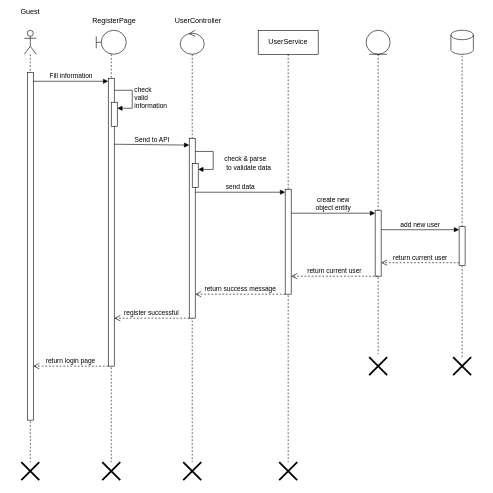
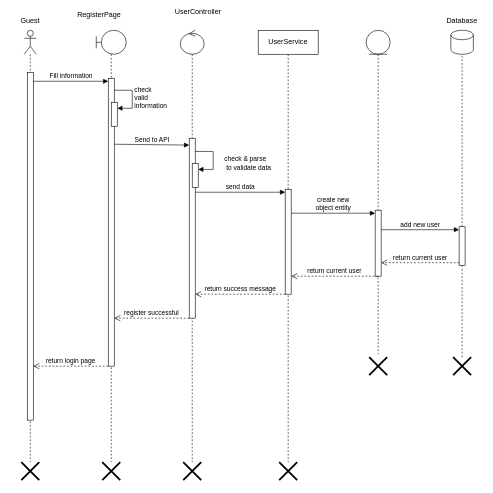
  <mxCell id="0" />
  <mxCell id="1" parent="0" />
  <mxCell id="2" value="" style="shape=umlLifeline;perimeter=lifelinePerimeter;whiteSpace=wrap;html=1;container=1;dropTarget=0;collapsible=0;recursiveResize=0;outlineConnect=0;portConstraint=eastwest;newEdgeStyle={&quot;curved&quot;:0,&quot;rounded&quot;:0};participant=umlActor;" parent="1" vertex="1"><mxGeometry x="40" y="50" width="20" height="720" as="geometry" /></mxCell>
  <mxCell id="3" value="" style="html=1;points=[[0,0,0,0,5],[0,1,0,0,-5],[1,0,0,0,5],[1,1,0,0,-5]];perimeter=orthogonalPerimeter;outlineConnect=0;targetShapes=umlLifeline;portConstraint=eastwest;newEdgeStyle={&quot;curved&quot;:0,&quot;rounded&quot;:0};" parent="2" vertex="1"><mxGeometry x="5" y="70" width="10" height="580" as="geometry" /></mxCell>
- <mxCell id="4" value="Guest" style="text;html=1;strokeColor=none;fillColor=none;align=center;verticalAlign=middle;whiteSpace=wrap;rounded=0;" parent="1" vertex="1"><mxGeometry x="20" y="5" width="60" height="30" as="geometry" /></mxCell>
+ <mxCell id="4" value="Guest" style="text;html=1;strokeColor=none;fillColor=none;align=center;verticalAlign=middle;whiteSpace=wrap;rounded=0;" parent="1" vertex="1"><mxGeometry x="20" y="20" width="60" height="30" as="geometry" /></mxCell>
  <mxCell id="5" value="" style="shape=umlLifeline;perimeter=lifelinePerimeter;whiteSpace=wrap;html=1;container=1;dropTarget=0;collapsible=0;recursiveResize=0;outlineConnect=0;portConstraint=eastwest;newEdgeStyle={&quot;curved&quot;:0,&quot;rounded&quot;:0};participant=umlBoundary;" parent="1" vertex="1"><mxGeometry x="160" y="50" width="50" height="720" as="geometry" /></mxCell>
  <mxCell id="6" value="" style="html=1;points=[[0,0,0,0,5],[0,1,0,0,-5],[1,0,0,0,5],[1,1,0,0,-5]];perimeter=orthogonalPerimeter;outlineConnect=0;targetShapes=umlLifeline;portConstraint=eastwest;newEdgeStyle={&quot;curved&quot;:0,&quot;rounded&quot;:0};" parent="5" vertex="1"><mxGeometry x="20" y="80" width="10" height="480" as="geometry" /></mxCell>
  <mxCell id="7" value="" style="html=1;points=[[0,0,0,0,5],[0,1,0,0,-5],[1,0,0,0,5],[1,1,0,0,-5]];perimeter=orthogonalPerimeter;outlineConnect=0;targetShapes=umlLifeline;portConstraint=eastwest;newEdgeStyle={&quot;curved&quot;:0,&quot;rounded&quot;:0};" parent="5" vertex="1"><mxGeometry x="25" y="120" width="10" height="40" as="geometry" /></mxCell>
  <mxCell id="8" value="check &lt;br&gt;valid &lt;br&gt;information" style="html=1;align=left;spacingLeft=2;endArrow=block;rounded=0;edgeStyle=orthogonalEdgeStyle;curved=0;rounded=0;" parent="5" target="7" edge="1"><mxGeometry relative="1" as="geometry"><mxPoint x="30" y="100" as="sourcePoint" /><Array as="points"><mxPoint x="60" y="130" /></Array></mxGeometry></mxCell>
- <mxCell id="9" value="RegisterPage" style="text;html=1;strokeColor=none;fillColor=none;align=center;verticalAlign=middle;whiteSpace=wrap;rounded=0;" parent="1" vertex="1"><mxGeometry x="160" y="20" width="60" height="30" as="geometry" /></mxCell>
+ <mxCell id="9" value="RegisterPage" style="text;html=1;strokeColor=none;fillColor=none;align=center;verticalAlign=middle;whiteSpace=wrap;rounded=0;" parent="1" vertex="1"><mxGeometry x="135" y="10" width="60" height="30" as="geometry" /></mxCell>
  <mxCell id="10" value="Fill information" style="html=1;verticalAlign=bottom;startArrow=none;endArrow=block;startSize=8;curved=0;rounded=0;entryX=0;entryY=0;entryDx=0;entryDy=5;startFill=0;" parent="1" source="3" target="6" edge="1"><mxGeometry relative="1" as="geometry"><mxPoint x="60" y="135" as="sourcePoint" /></mxGeometry></mxCell>
  <mxCell id="11" value="Send to API" style="html=1;verticalAlign=bottom;startArrow=none;endArrow=block;startSize=8;curved=0;rounded=0;entryX=0;entryY=0.063;entryDx=0;entryDy=0;entryPerimeter=0;startFill=0;" parent="1" edge="1"><mxGeometry relative="1" as="geometry"><mxPoint x="190" y="240" as="sourcePoint" /><mxPoint x="315" y="241.42" as="targetPoint" /></mxGeometry></mxCell>
  <mxCell id="12" value="" style="shape=umlLifeline;perimeter=lifelinePerimeter;whiteSpace=wrap;html=1;container=1;dropTarget=0;collapsible=0;recursiveResize=0;outlineConnect=0;portConstraint=eastwest;newEdgeStyle={&quot;curved&quot;:0,&quot;rounded&quot;:0};participant=umlControl;" parent="1" vertex="1"><mxGeometry x="300" y="50" width="40" height="720" as="geometry" /></mxCell>
  <mxCell id="13" value="" style="html=1;points=[[0,0,0,0,5],[0,1,0,0,-5],[1,0,0,0,5],[1,1,0,0,-5]];perimeter=orthogonalPerimeter;outlineConnect=0;targetShapes=umlLifeline;portConstraint=eastwest;newEdgeStyle={&quot;curved&quot;:0,&quot;rounded&quot;:0};" parent="12" vertex="1"><mxGeometry x="15" y="180" width="10" height="300" as="geometry" /></mxCell>
  <mxCell id="14" value="" style="html=1;points=[[0,0,0,0,5],[0,1,0,0,-5],[1,0,0,0,5],[1,1,0,0,-5]];perimeter=orthogonalPerimeter;outlineConnect=0;targetShapes=umlLifeline;portConstraint=eastwest;newEdgeStyle={&quot;curved&quot;:0,&quot;rounded&quot;:0};" parent="12" vertex="1"><mxGeometry x="20" y="222" width="10" height="40" as="geometry" /></mxCell>
  <mxCell id="15" value="check &amp;amp; parse&lt;br&gt;&amp;nbsp;to validate data" style="html=1;align=left;spacingLeft=2;endArrow=block;rounded=0;edgeStyle=orthogonalEdgeStyle;curved=0;rounded=0;" parent="12" target="14" edge="1"><mxGeometry x="0.176" y="15" relative="1" as="geometry"><mxPoint x="25" y="202" as="sourcePoint" /><Array as="points"><mxPoint x="55" y="232" /></Array><mxPoint as="offset" /></mxGeometry></mxCell>
- <mxCell id="16" value="UserController" style="text;html=1;strokeColor=none;fillColor=none;align=center;verticalAlign=middle;whiteSpace=wrap;rounded=0;" parent="1" vertex="1"><mxGeometry x="300" y="20" width="60" height="30" as="geometry" /></mxCell>
+ <mxCell id="16" value="UserController" style="text;html=1;strokeColor=none;fillColor=none;align=center;verticalAlign=middle;whiteSpace=wrap;rounded=0;" parent="1" vertex="1"><mxGeometry x="300" y="5" width="60" height="30" as="geometry" /></mxCell>
  <mxCell id="17" value="UserService" style="shape=umlLifeline;perimeter=lifelinePerimeter;whiteSpace=wrap;html=1;container=1;dropTarget=0;collapsible=0;recursiveResize=0;outlineConnect=0;portConstraint=eastwest;newEdgeStyle={&quot;curved&quot;:0,&quot;rounded&quot;:0};" parent="1" vertex="1"><mxGeometry x="430" y="50" width="100" height="720" as="geometry" /></mxCell>
  <mxCell id="18" value="" style="html=1;points=[[0,0,0,0,5],[0,1,0,0,-5],[1,0,0,0,5],[1,1,0,0,-5]];perimeter=orthogonalPerimeter;outlineConnect=0;targetShapes=umlLifeline;portConstraint=eastwest;newEdgeStyle={&quot;curved&quot;:0,&quot;rounded&quot;:0};" parent="17" vertex="1"><mxGeometry x="45" y="265" width="10" height="175" as="geometry" /></mxCell>
  <mxCell id="19" value="send data" style="html=1;verticalAlign=bottom;startArrow=none;endArrow=block;startSize=8;curved=0;rounded=0;entryX=0;entryY=0;entryDx=0;entryDy=5;startFill=0;" parent="1" source="13" target="18" edge="1"><mxGeometry relative="1" as="geometry"><mxPoint x="405" y="320" as="sourcePoint" /></mxGeometry></mxCell>
  <mxCell id="20" value="" style="shape=umlLifeline;perimeter=lifelinePerimeter;whiteSpace=wrap;html=1;container=1;dropTarget=0;collapsible=0;recursiveResize=0;outlineConnect=0;portConstraint=eastwest;newEdgeStyle={&quot;curved&quot;:0,&quot;rounded&quot;:0};participant=umlEntity;" parent="1" vertex="1"><mxGeometry x="610" y="50" width="40" height="540" as="geometry" /></mxCell>
  <mxCell id="21" value="" style="html=1;points=[[0,0,0,0,5],[0,1,0,0,-5],[1,0,0,0,5],[1,1,0,0,-5]];perimeter=orthogonalPerimeter;outlineConnect=0;targetShapes=umlLifeline;portConstraint=eastwest;newEdgeStyle={&quot;curved&quot;:0,&quot;rounded&quot;:0};" parent="20" vertex="1"><mxGeometry x="15" y="300" width="10" height="110" as="geometry" /></mxCell>
  <mxCell id="22" value="create new&lt;br&gt;object entity" style="html=1;verticalAlign=bottom;startArrow=none;endArrow=block;startSize=8;curved=0;rounded=0;entryX=0;entryY=0;entryDx=0;entryDy=5;startFill=0;" parent="1" source="18" target="21" edge="1"><mxGeometry relative="1" as="geometry"><mxPoint x="550" y="385" as="sourcePoint" /></mxGeometry></mxCell>
  <mxCell id="23" value="" style="shape=cylinder3;whiteSpace=wrap;html=1;boundedLbl=1;backgroundOutline=1;size=7.833;" parent="1" vertex="1"><mxGeometry x="751.25" y="50" width="37.5" height="40" as="geometry" /></mxCell>
  <mxCell id="24" value="" style="endArrow=none;dashed=1;html=1;rounded=0;entryX=0.5;entryY=1;entryDx=0;entryDy=0;entryPerimeter=0;" parent="1" source="39" target="23" edge="1"><mxGeometry width="50" height="50" relative="1" as="geometry"><mxPoint x="770" y="610" as="sourcePoint" /><mxPoint x="511.25" y="10" as="targetPoint" /></mxGeometry></mxCell>
+ <mxCell id="25" value="Database" style="text;html=1;strokeColor=none;fillColor=none;align=center;verticalAlign=middle;whiteSpace=wrap;rounded=0;" parent="1" vertex="1"><mxGeometry x="740" y="20" width="60" height="30" as="geometry" /></mxCell>
  <mxCell id="26" value="add new user" style="html=1;verticalAlign=bottom;endArrow=block;curved=0;rounded=0;entryX=0;entryY=0;entryDx=0;entryDy=5;" parent="1" source="21" target="39" edge="1"><mxGeometry relative="1" as="geometry"><mxPoint x="695" y="400" as="sourcePoint" /></mxGeometry></mxCell>
  <mxCell id="27" value="return current user" style="html=1;verticalAlign=bottom;endArrow=open;dashed=1;endSize=8;curved=0;rounded=0;exitX=0;exitY=1;exitDx=0;exitDy=-5;" parent="1" source="39" target="21" edge="1"><mxGeometry relative="1" as="geometry"><mxPoint x="695" y="470" as="targetPoint" /></mxGeometry></mxCell>
  <mxCell id="28" value="return current user" style="html=1;verticalAlign=bottom;endArrow=open;dashed=1;endSize=8;curved=0;rounded=0;exitX=0;exitY=1;exitDx=0;exitDy=-5;" parent="1" edge="1"><mxGeometry relative="1" as="geometry"><mxPoint x="485" y="460" as="targetPoint" /><mxPoint x="630" y="460" as="sourcePoint" /></mxGeometry></mxCell>
  <mxCell id="29" value="return success message" style="html=1;verticalAlign=bottom;endArrow=open;dashed=1;endSize=8;curved=0;rounded=0;" parent="1" edge="1"><mxGeometry relative="1" as="geometry"><mxPoint x="325" y="490" as="targetPoint" /><mxPoint x="475" y="490" as="sourcePoint" /></mxGeometry></mxCell>
  <mxCell id="30" value="register successful" style="html=1;verticalAlign=bottom;endArrow=open;dashed=1;endSize=8;curved=0;rounded=0;" parent="1" source="13" edge="1"><mxGeometry relative="1" as="geometry"><mxPoint x="190" y="530" as="targetPoint" /><mxPoint x="340" y="530" as="sourcePoint" /></mxGeometry></mxCell>
  <mxCell id="31" value="return login page" style="html=1;verticalAlign=bottom;endArrow=open;dashed=1;endSize=8;curved=0;rounded=0;" parent="1" target="3" edge="1"><mxGeometry relative="1" as="geometry"><mxPoint x="180" y="610" as="sourcePoint" /><mxPoint x="70" y="610" as="targetPoint" /></mxGeometry></mxCell>
  <mxCell id="32" value="" style="shape=umlDestroy;whiteSpace=wrap;html=1;strokeWidth=3;targetShapes=umlLifeline;" parent="1" vertex="1"><mxGeometry x="755" y="595" width="30" height="30" as="geometry" /></mxCell>
  <mxCell id="33" value="" style="shape=umlDestroy;whiteSpace=wrap;html=1;strokeWidth=3;targetShapes=umlLifeline;" parent="1" vertex="1"><mxGeometry x="615" y="595" width="30" height="30" as="geometry" /></mxCell>
  <mxCell id="34" value="" style="shape=umlDestroy;whiteSpace=wrap;html=1;strokeWidth=3;targetShapes=umlLifeline;" vertex="1" parent="1"><mxGeometry x="465" y="770" width="30" height="30" as="geometry" /></mxCell>
  <mxCell id="35" value="" style="shape=umlDestroy;whiteSpace=wrap;html=1;strokeWidth=3;targetShapes=umlLifeline;" vertex="1" parent="1"><mxGeometry x="305" y="770" width="30" height="30" as="geometry" /></mxCell>
  <mxCell id="36" value="" style="shape=umlDestroy;whiteSpace=wrap;html=1;strokeWidth=3;targetShapes=umlLifeline;" vertex="1" parent="1"><mxGeometry x="170" y="770" width="30" height="30" as="geometry" /></mxCell>
  <mxCell id="37" value="" style="shape=umlDestroy;whiteSpace=wrap;html=1;strokeWidth=3;targetShapes=umlLifeline;" vertex="1" parent="1"><mxGeometry x="35" y="770" width="30" height="30" as="geometry" /></mxCell>
  <mxCell id="38" value="" style="endArrow=none;dashed=1;html=1;rounded=0;entryX=0.5;entryY=1;entryDx=0;entryDy=0;entryPerimeter=0;" edge="1" parent="1" source="32" target="39"><mxGeometry width="50" height="50" relative="1" as="geometry"><mxPoint x="770" y="595" as="sourcePoint" /><mxPoint x="770" y="90" as="targetPoint" /></mxGeometry></mxCell>
  <mxCell id="39" value="" style="html=1;points=[[0,0,0,0,5],[0,1,0,0,-5],[1,0,0,0,5],[1,1,0,0,-5]];perimeter=orthogonalPerimeter;outlineConnect=0;targetShapes=umlLifeline;portConstraint=eastwest;newEdgeStyle={&quot;curved&quot;:0,&quot;rounded&quot;:0};" parent="1" vertex="1"><mxGeometry x="765" y="377.5" width="10" height="65" as="geometry" /></mxCell>
